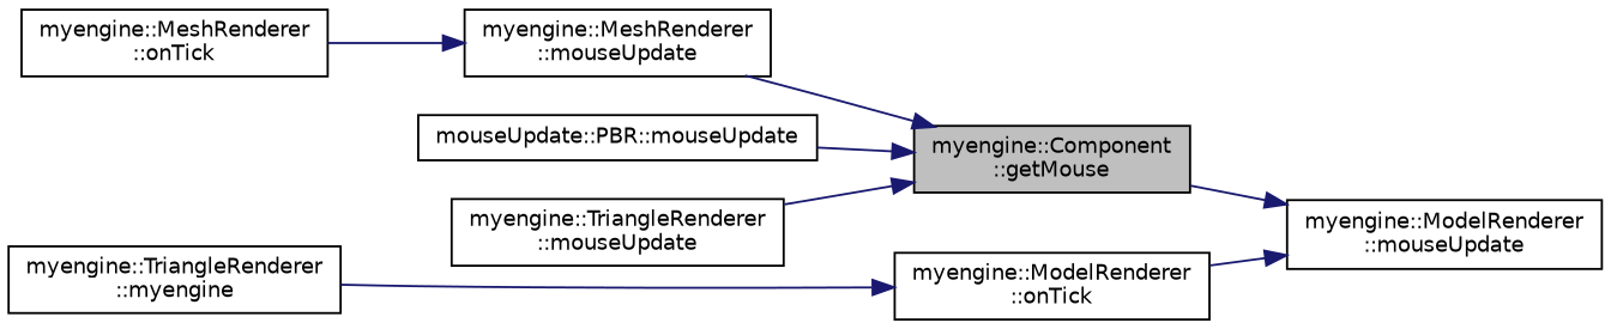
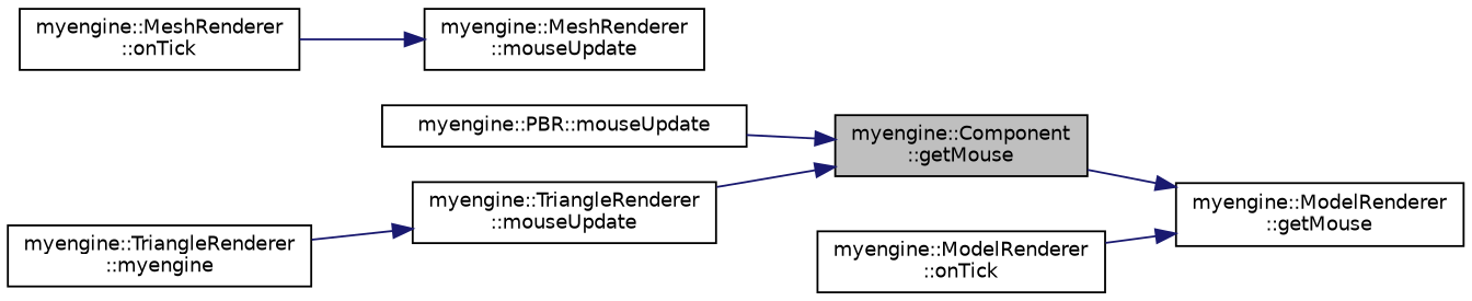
  digraph {
    rankdir=RL
    node [color=black fillcolor=white fontname=Helvetica fontsize=10 shape=record style=filled]
    edge [color=midnightblue dir=back fontname=Helvetica fontsize=10 labelfontname=Helvetica labelfontsize=10 style=solid]
    n1 [fillcolor=grey75 fontcolor=black height=0.2 label="myengine::Component\l::getMouse" width=0.4]
    n2 [height=0.2 label="myengine::MeshRenderer\l::mouseUpdate" width=0.4]
-   n3 [height=0.2 label="mouseUpdate::PBR::mouseUpdate" width=0.4]
+   n3 [height=0.2 label="myengine::PBR::mouseUpdate" width=0.4]
    n4 [height=0.2 label="myengine::TriangleRenderer\l::mouseUpdate" width=0.4]
    n5 [height=0.2 label="myengine::MeshRenderer\l::onTick" width=0.4]
-   n6 [height=0.2 label="myengine::ModelRenderer\l::mouseUpdate" width=0.4]
+   n6 [height=0.2 label="myengine::ModelRenderer\l::getMouse" width=0.4]
    n7 [height=0.2 label="myengine::ModelRenderer\l::onTick" width=0.4]
    n8 [height=0.2 label="myengine::TriangleRenderer\l::myengine" width=0.4]
-   n1 -> n2
    n1 -> n3
    n1 -> n4
    n2 -> n5
-   n7 -> n8
+   n4 -> n8
    n6 -> n1
    n6 -> n7
  }
